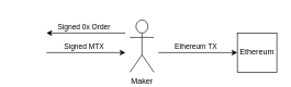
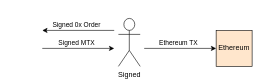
  <mxCell id="0" />
  <mxCell id="1" parent="0" />
  <mxCell id="2" value="" style="endArrow=none;html=1;endFill=0;startArrow=classic;startFill=1;" edge="1" parent="1"><mxGeometry width="50" height="50" relative="1" as="geometry"><mxPoint x="70" y="50" as="sourcePoint" /><mxPoint x="190" y="50" as="targetPoint" /></mxGeometry></mxCell>
  <mxCell id="3" value="Signed 0x Order" style="edgeLabel;html=1;align=center;verticalAlign=middle;resizable=0;points=[];" vertex="1" connectable="0" parent="2"><mxGeometry x="-0.067" y="-2" relative="1" as="geometry"><mxPoint y="-12" as="offset" /></mxGeometry></mxCell>
  <mxCell id="4" value="" style="group" vertex="1" connectable="0" parent="1"><mxGeometry x="20" y="20" width="38.36" height="90" as="geometry" /></mxCell>
  <mxCell id="5" value="" style="endArrow=classic;html=1;endFill=1;startArrow=none;startFill=0;" edge="1" parent="1"><mxGeometry width="50" height="50" relative="1" as="geometry"><mxPoint x="70" y="80" as="sourcePoint" /><mxPoint x="190" y="80" as="targetPoint" /></mxGeometry></mxCell>
  <mxCell id="6" value="Signed MTX" style="edgeLabel;html=1;align=center;verticalAlign=middle;resizable=0;points=[];" vertex="1" connectable="0" parent="5"><mxGeometry x="-0.067" y="-2" relative="1" as="geometry"><mxPoint y="-12" as="offset" /></mxGeometry></mxCell>
- <mxCell id="7" value="Maker" style="shape=umlActor;verticalLabelPosition=bottom;verticalAlign=top;html=1;outlineConnect=0;" vertex="1" parent="1"><mxGeometry x="197" y="30" width="36.36" height="80" as="geometry" /></mxCell>
+ <mxCell id="7" value="Signed" style="shape=umlActor;verticalLabelPosition=bottom;verticalAlign=top;html=1;outlineConnect=0;" vertex="1" parent="1"><mxGeometry x="197" y="30" width="36.36" height="80" as="geometry" /></mxCell>
  <mxCell id="8" value="" style="endArrow=classic;html=1;endFill=1;startArrow=none;startFill=0;" edge="1" parent="1"><mxGeometry width="50" height="50" relative="1" as="geometry"><mxPoint x="240" y="80" as="sourcePoint" /><mxPoint x="360" y="80" as="targetPoint" /></mxGeometry></mxCell>
  <mxCell id="9" value="Ethereum TX" style="edgeLabel;html=1;align=center;verticalAlign=middle;resizable=0;points=[];" vertex="1" connectable="0" parent="8"><mxGeometry x="-0.067" y="-2" relative="1" as="geometry"><mxPoint y="-12" as="offset" /></mxGeometry></mxCell>
- <mxCell id="10" value="Ethereum" style="rounded=0;whiteSpace=wrap;html=1;" vertex="1" parent="1"><mxGeometry x="360" y="50" width="60" height="60" as="geometry" /></mxCell>
+ <mxCell id="10" value="Ethereum" style="rounded=0;whiteSpace=wrap;html=1;fillColor=#ffe6cc;" vertex="1" parent="1"><mxGeometry x="360" y="50" width="60" height="60" as="geometry" /></mxCell>
